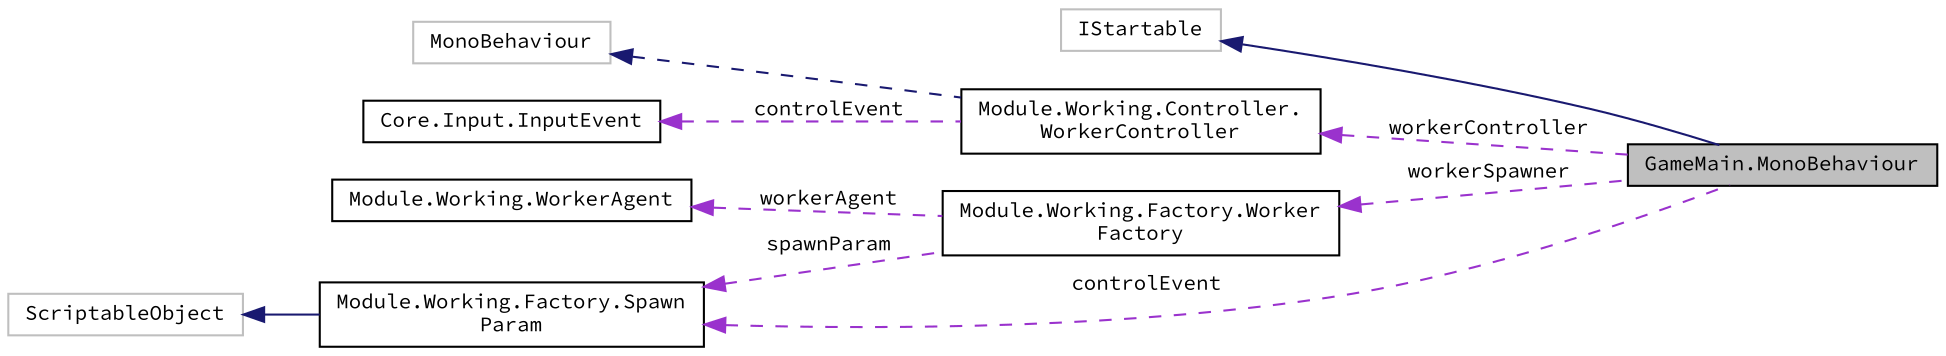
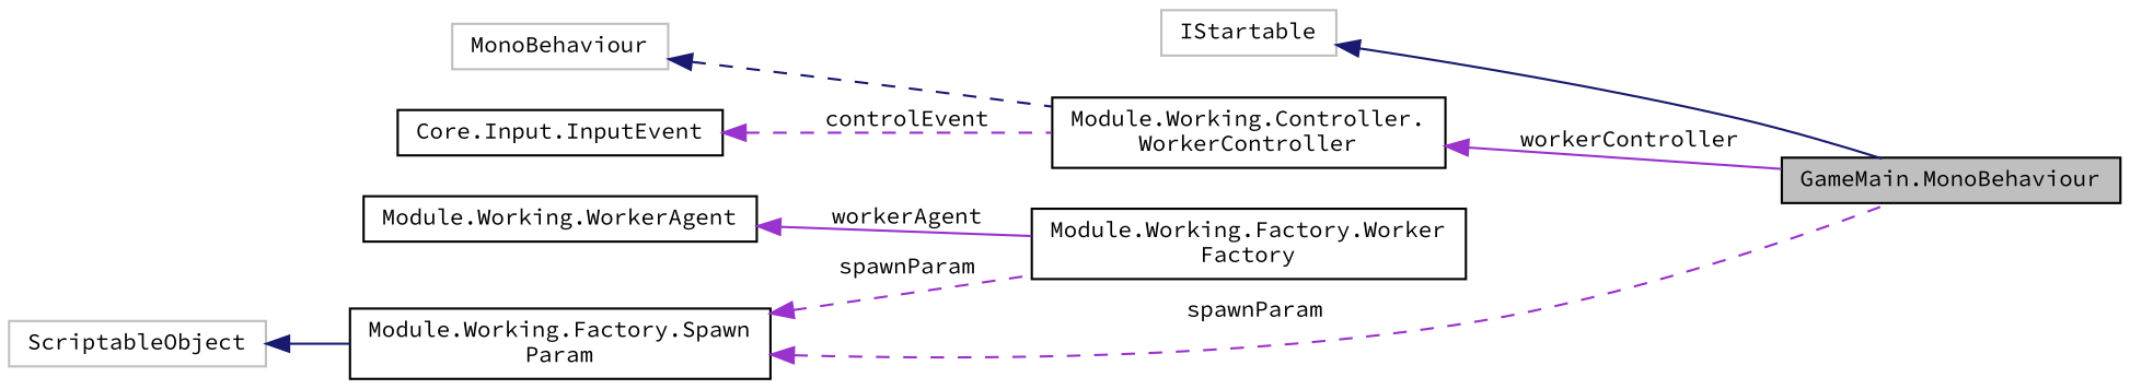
  digraph {
    fontname="Source Code Pro"
    rankdir=LR
    node [color=black fillcolor=white fontname="Source Code Pro" fontsize=10 shape=record style=filled]
    edge [color=darkorchid3 dir=back fontname="Source Code Pro" fontsize=10 labelfontname=Helvetica labelfontsize=10 style=dashed]
    n1 [fillcolor=grey75 fontcolor=black height=0.2 label="GameMain.MonoBehaviour" width=0.4]
    n2 [color=grey75 height=0.2 label=IStartable width=0.4]
    n3 [height=0.2 label="Module.Working.Controller.\lWorkerController" width=0.4]
    n4 [color=grey75 height=0.2 label=MonoBehaviour width=0.4]
    n5 [height=0.2 label="Core.Input.InputEvent" width=0.4]
    n6 [height=0.2 label="Module.Working.Factory.Worker\lFactory" width=0.4]
    n7 [height=0.2 label="Module.Working.WorkerAgent" width=0.4]
    n8 [height=0.2 label="Module.Working.Factory.Spawn\lParam" width=0.4]
    n9 [color=grey75 height=0.2 label=ScriptableObject width=0.4]
    n2 -> n1 [color=midnightblue style=solid]
-   n3 -> n1 [label=" workerController"]
+   n3 -> n1 [label=" workerController" style=solid]
    n4 -> n3 [color=midnightblue]
    n5 -> n3 [label=" controlEvent"]
-   n6 -> n1 [label=" workerSpawner"]
-   n7 -> n6 [label=" workerAgent"]
-   n8 -> n1 [label=" controlEvent"]
+   n7 -> n6 [label=" workerAgent" style=solid]
+   n8 -> n1 [label=" spawnParam"]
    n8 -> n6 [label=" spawnParam"]
    n9 -> n8 [color=midnightblue style=solid]
  }
